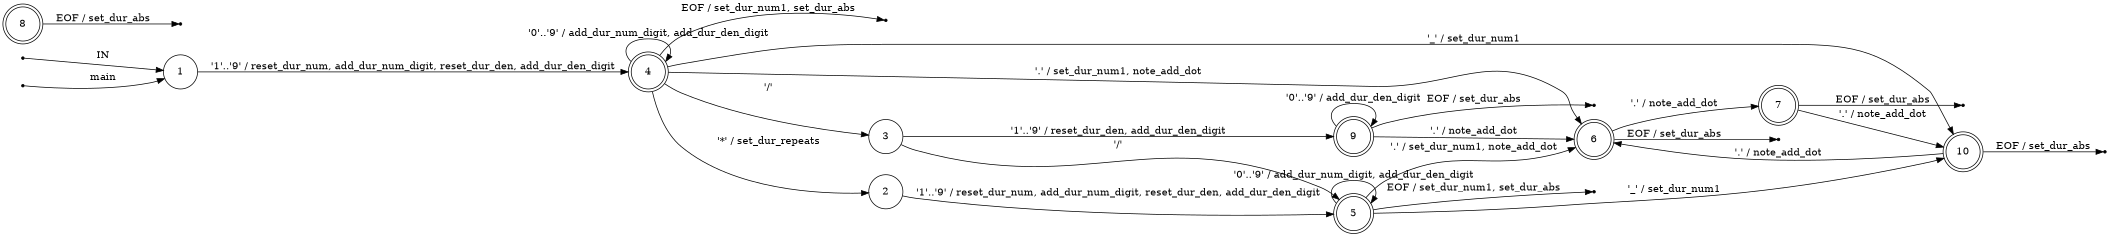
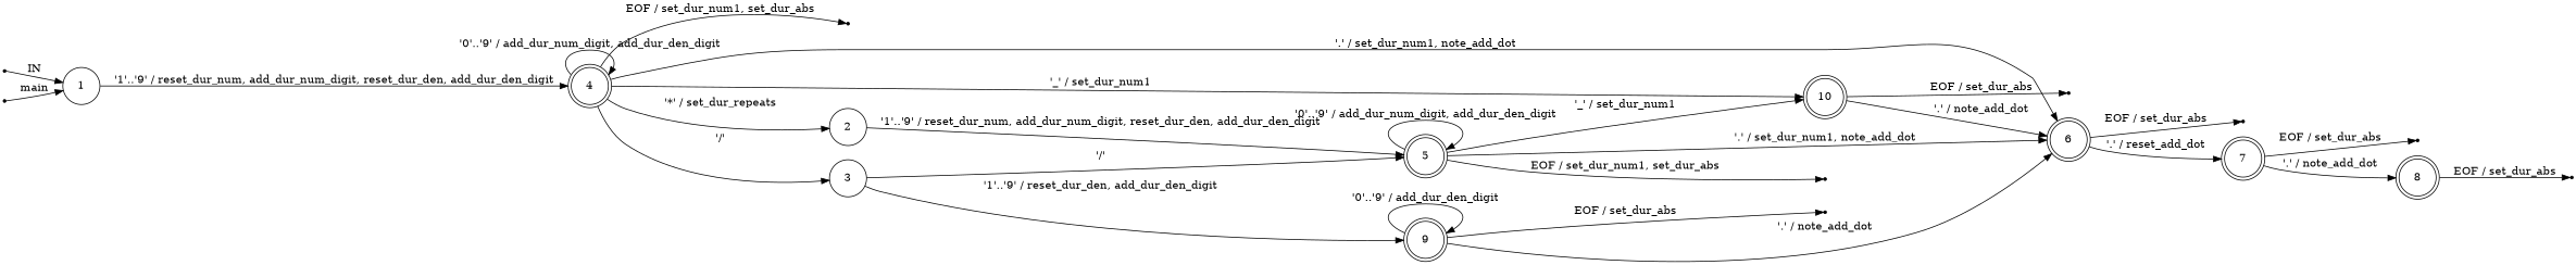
  digraph {
    rankdir=LR
    node [shape=point fixedsize=true]
    ENTRY [fixedsize=""]
    1 [height=0.65 shape=circle]
    4 [height=0.65 shape=doublecircle]
    en_1 [fixedsize=""]
    eof_4 [fixedsize=""]
    eof_5 [fixedsize=""]
    eof_6 [fixedsize=""]
    eof_7 [fixedsize=""]
    eof_8 [fixedsize=""]
    eof_9 [fixedsize=""]
    eof_10 [fixedsize=""]
    6 [height=0.65 shape=doublecircle]
    10 [height=0.65 shape=doublecircle]
    2 [height=0.65 shape=circle]
    3 [height=0.65 shape=circle]
    7 [height=0.65 shape=doublecircle]
    5 [height=0.65 shape=doublecircle]
    9 [height=0.65 shape=doublecircle]
    8 [height=0.65 shape=doublecircle]
    ENTRY -> 1 [label=IN]
    1 -> 4 [label="'1'..'9' / reset_dur_num, add_dur_num_digit, reset_dur_den, add_dur_den_digit"]
    4 -> 4 [label="'0'..'9' / add_dur_num_digit, add_dur_den_digit"]
    4 -> eof_4 [label="EOF / set_dur_num1, set_dur_abs"]
    4 -> 6 [label="'.' / set_dur_num1, note_add_dot"]
    4 -> 10 [label="'_' / set_dur_num1"]
    4 -> 2 [label="'*' / set_dur_repeats"]
    4 -> 3 [label="'/'"]
    en_1 -> 1 [label=main]
    6 -> eof_6 [label="EOF / set_dur_abs"]
-   6 -> 7 [label="'.' / note_add_dot"]
+   6 -> 7 [label="'.' / reset_add_dot"]
    10 -> eof_10 [label="EOF / set_dur_abs"]
    10 -> 6 [label="'.' / note_add_dot"]
    2 -> 5 [label="'1'..'9' / reset_dur_num, add_dur_num_digit, reset_dur_den, add_dur_den_digit"]
    3 -> 5 [label="'/'"]
    3 -> 9 [label="'1'..'9' / reset_dur_den, add_dur_den_digit"]
    7 -> eof_7 [label="EOF / set_dur_abs"]
-   7 -> 10 [label="'.' / note_add_dot"]
+   7 -> 8 [label="'.' / note_add_dot"]
    5 -> eof_5 [label="EOF / set_dur_num1, set_dur_abs"]
    5 -> 6 [label="'.' / set_dur_num1, note_add_dot"]
    5 -> 10 [label="'_' / set_dur_num1"]
    5 -> 5 [label="'0'..'9' / add_dur_num_digit, add_dur_den_digit"]
    9 -> eof_9 [label="EOF / set_dur_abs"]
    9 -> 6 [label="'.' / note_add_dot"]
    9 -> 9 [label="'0'..'9' / add_dur_den_digit"]
    8 -> eof_8 [label="EOF / set_dur_abs"]
  }
